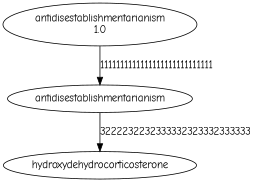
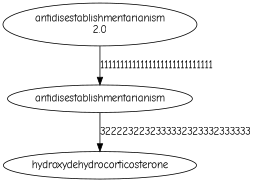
  digraph {
    fontname="Comic Neue"
    node [fontname="Comic Neue"]
    edge [fontname="Comic Neue"]
    n1 [height=0.5 label=hydroxydehydrocorticosterone width=3.4976]
    n2 [height=0.5 label=antidisestablishmentarianism width=3.1926]
-   n3 [height=0.77585 label="antidisestablishmentarianism\n1.0" width=3.3931]
+   n3 [height=0.77585 label="antidisestablishmentarianism\n2.0" width=3.3931]
    subgraph sub_1 {
      n1
    }
    subgraph sub_2 {
      n2
    }
    n2 -> n1 [label=3222232232333332323332333333]
    n3 -> n2 [label=1111111111111111111111111111]
  }
